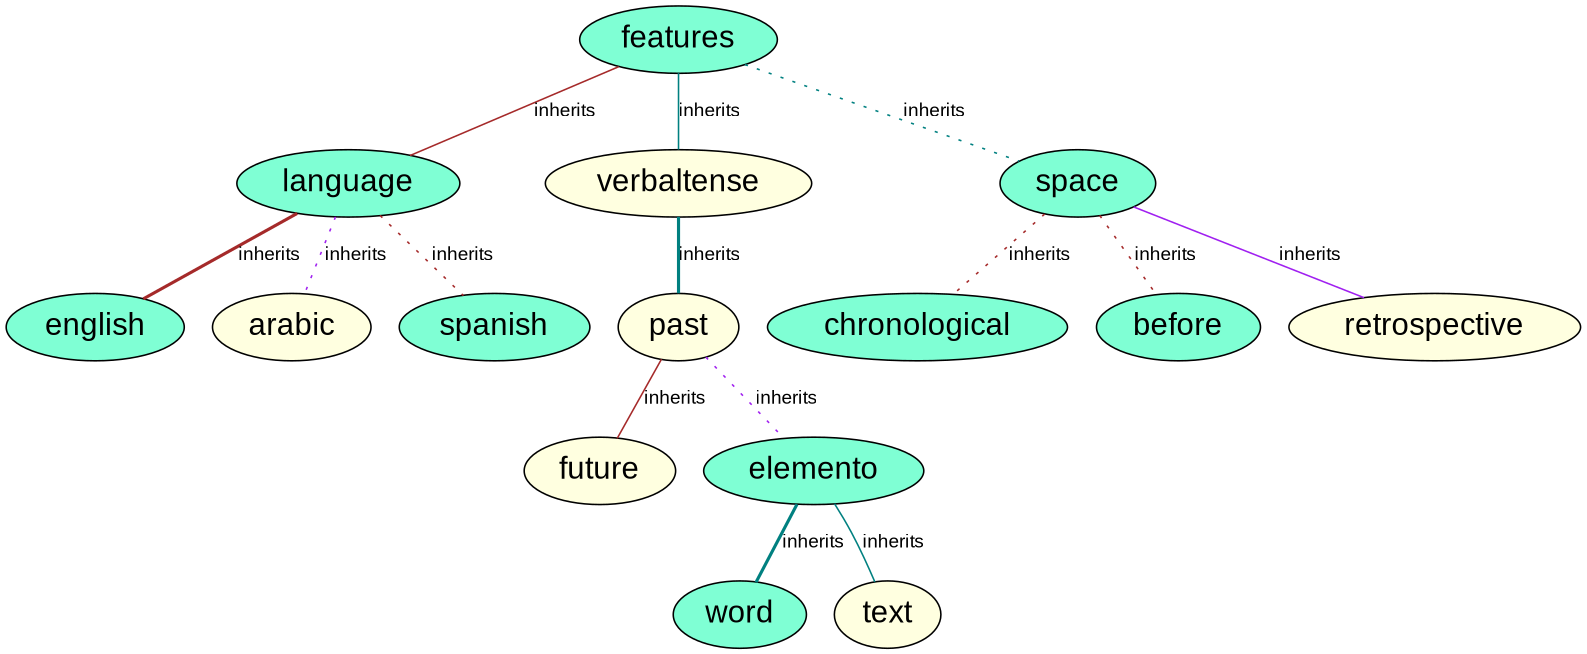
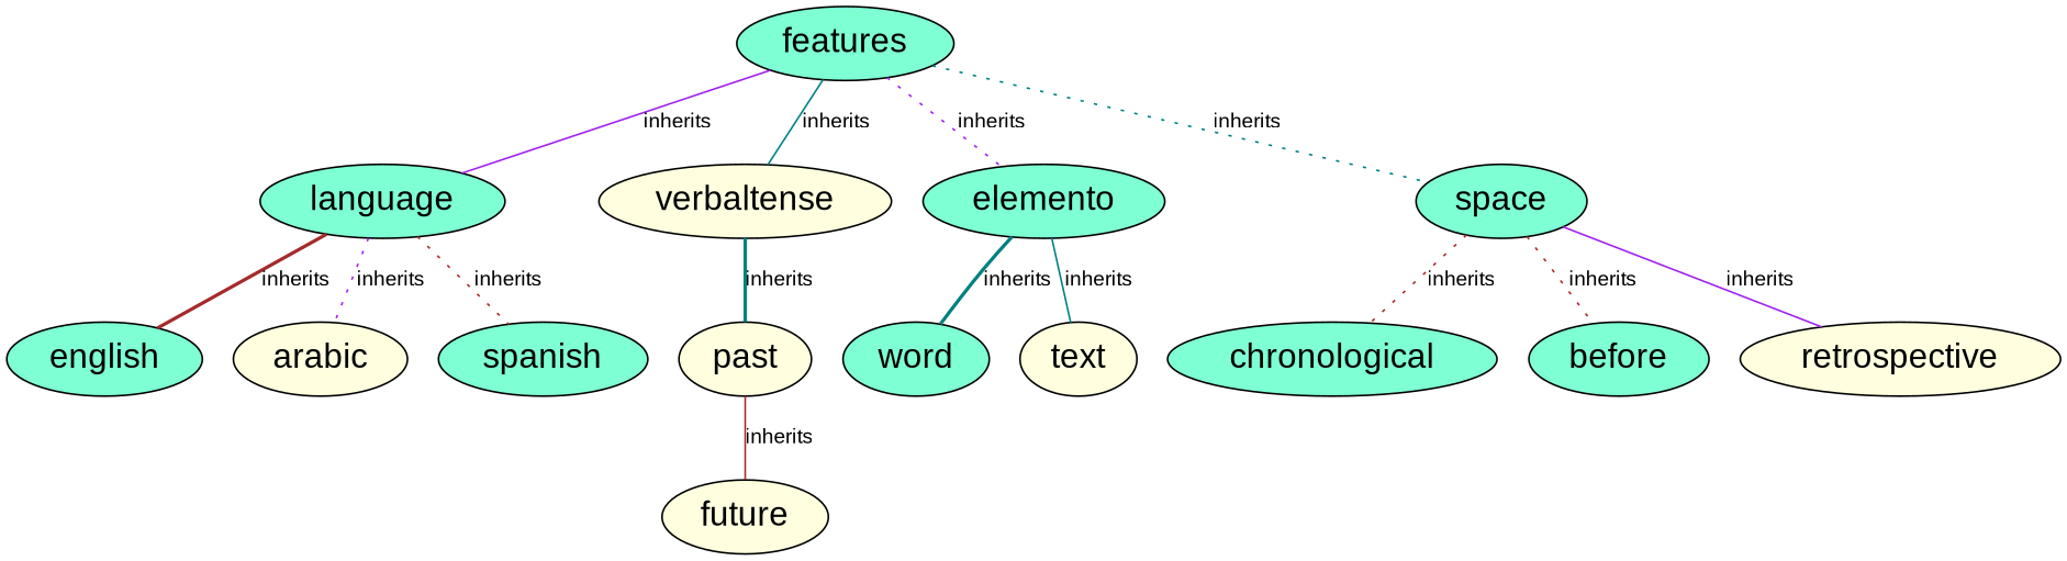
  graph {
    node [fillcolor=aquamarine fontname=Arial fontsize=20 shape=ellipse style=filled]
    edge [arrowhead=normal arrowsize=3 color=brown dir=backq fontname=Arial fontsize=12 style=dotted]
    n1 [label=word]
    n2 [label=chronological]
    n3 [label=before]
    n4 [label=language]
    n5 [label=english]
    n6 [fillcolor=lightyellow label=arabic]
    n7 [label=spanish]
    n8 [fillcolor=lightyellow label=verbaltense]
    n9 [fillcolor=lightyellow label=past]
    n10 [fillcolor=lightyellow label=future]
    n11 [fillcolor=lightyellow label=retrospective]
    n12 [fillcolor=lightyellow label=text]
    n13 [label=elemento]
    n14 [label=features]
    n15 [label=space]
    n4 -- n5 [label=inherits style=bold]
    n4 -- n6 [color=purple label=inherits]
    n4 -- n7 [label=inherits]
    n8 -- n9 [color=teal label=inherits style=bold]
    n9 -- n10 [label=inherits style=solid]
    n13 -- n1 [color=teal label=inherits style=bold]
    n13 -- n12 [color=teal label=inherits style=solid]
-   n14 -- n4 [label=inherits style=solid]
+   n14 -- n4 [color=purple label=inherits style=solid]
    n14 -- n8 [color=teal label=inherits style=solid]
-   n9 -- n13 [color=purple label=inherits]
+   n14 -- n13 [color=purple label=inherits]
    n14 -- n15 [color=teal label=inherits]
    n15 -- n2 [label=inherits]
    n15 -- n3 [label=inherits]
    n15 -- n11 [color=purple label=inherits style=solid]
  }
